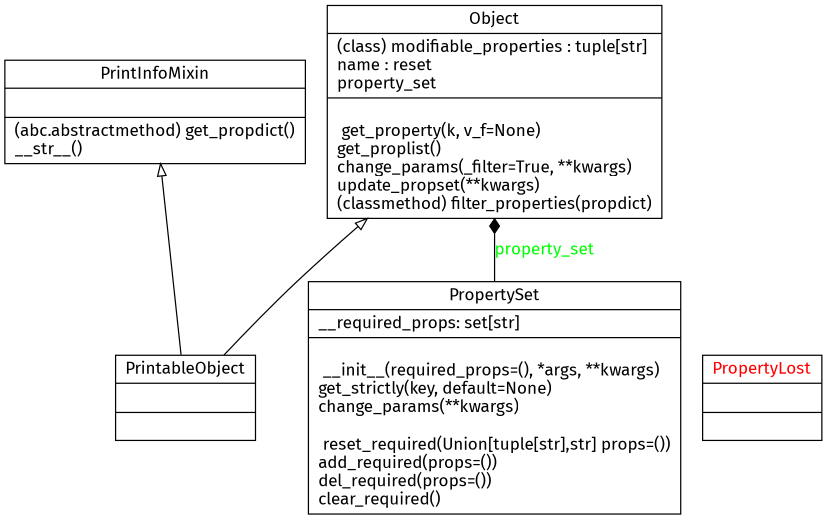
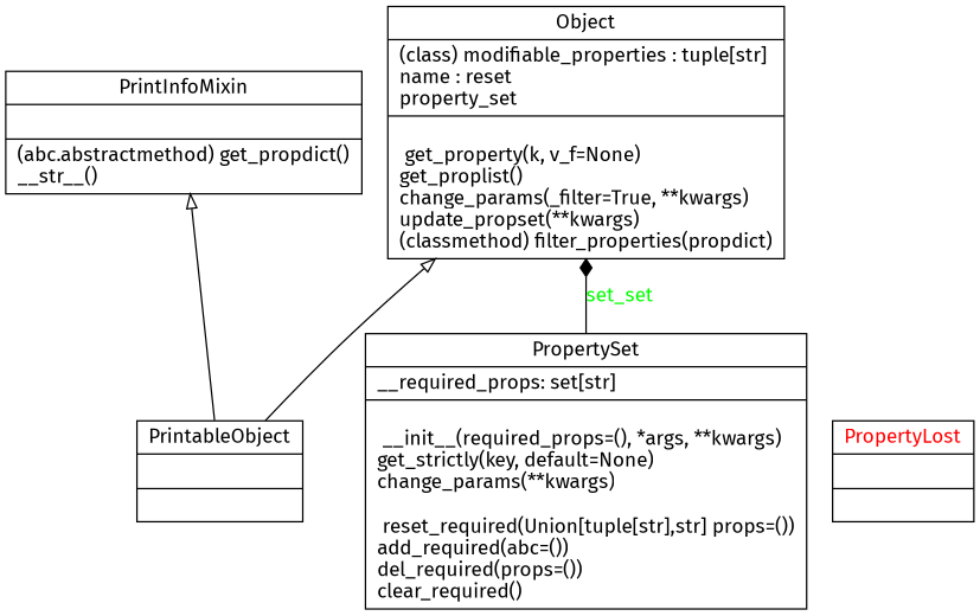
  digraph {
    fontname="Fira Sans"
    rankdir=BT
    node [fontname="Fira Sans" shape=record]
    edge [arrowhead=empty arrowtail=none fontname="Fira Sans"]
    n1 [label="{PrintInfoMixin|\l|(abc.abstractmethod) get_propdict()\l__str__()\l}"]
    n2 [label="{PrintableObject|\l|}"]
    n3 [label="{Object|(class) modifiable_properties : tuple[str]\lname : reset\lproperty_set\l|\n            get_property(k, v_f=None)\lget_proplist()\lchange_params(_filter=True, **kwargs)\lupdate_propset(**kwargs)\l(classmethod) filter_properties(propdict)\l}"]
    n4 [fontcolor=red label="{PropertyLost|\l|}"]
-   n5 [label="{PropertySet|__required_props: set[str]\l|\n            __init__(required_props=(), *args, **kwargs)\lget_strictly(key, default=None)\lchange_params(**kwargs)\l\n            reset_required(Union[tuple[str],str] props=())\ladd_required(props=())\ldel_required(props=())\lclear_required()\l}"]
+   n5 [label="{PropertySet|__required_props: set[str]\l|\n            __init__(required_props=(), *args, **kwargs)\lget_strictly(key, default=None)\lchange_params(**kwargs)\l\n            reset_required(Union[tuple[str],str] props=())\ladd_required(abc=())\ldel_required(props=())\lclear_required()\l}"]
    n2 -> n1
    n2 -> n3
-   n5 -> n3 [arrowhead=diamond fontcolor=green label=property_set style=solid]
+   n5 -> n3 [arrowhead=diamond fontcolor=green label=set_set style=solid]
  }
